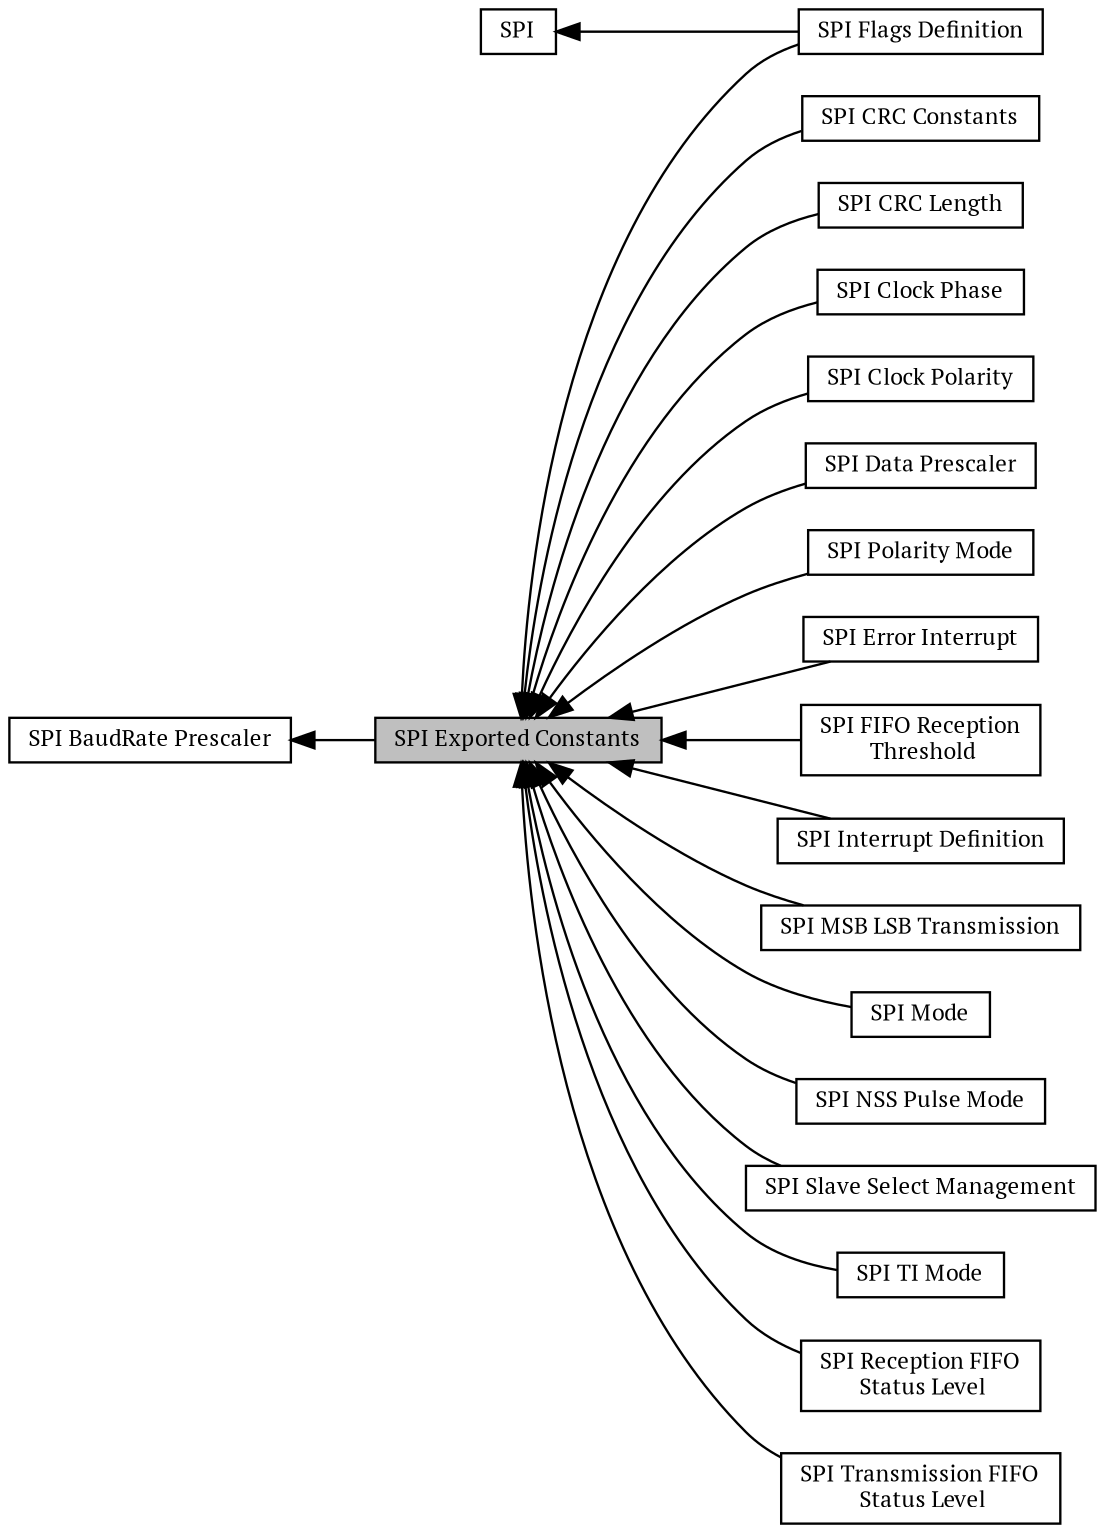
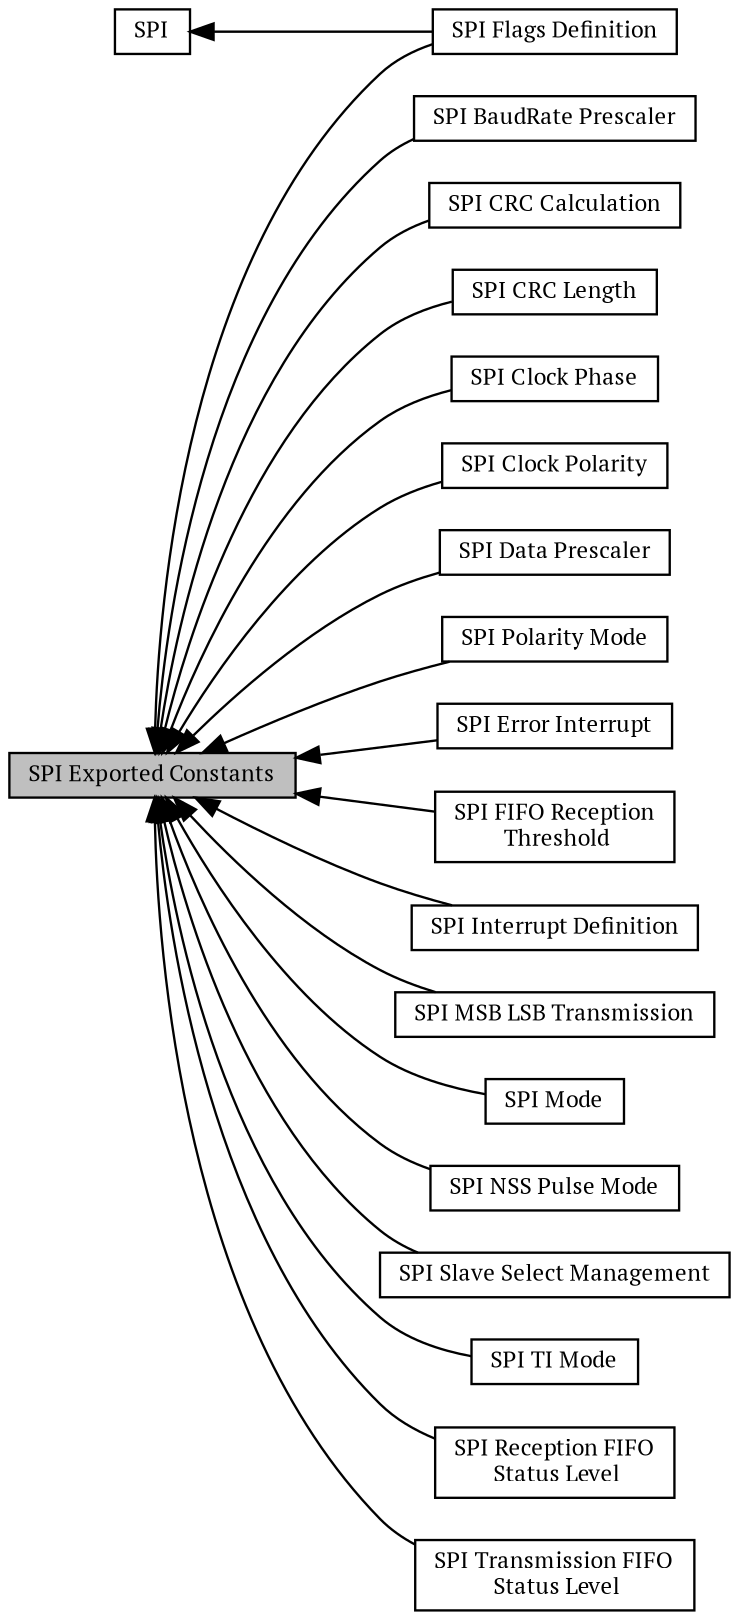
  digraph {
    fontname="PT Serif"
    rankdir=LR
    node [color=black fillcolor=white fontname="PT Serif" fontsize=10 shape=box style=filled]
    edge [dir=back fontname="PT Serif" fontsize=10 labelfontname=Helvetica labelfontsize=10 shape=plaintext style=solid]
    n1 [height=0.2 label=SPI width=0.4]
    n2 [height=0.2 label="SPI Flags Definition" width=0.4]
    n3 [fillcolor=grey75 fontcolor=black height=0.2 label="SPI Exported Constants" width=0.4]
    n4 [height=0.2 label="SPI BaudRate Prescaler" width=0.4]
-   n5 [height=0.2 label="SPI CRC Constants" width=0.4]
+   n5 [height=0.2 label="SPI CRC Calculation" width=0.4]
    n6 [height=0.2 label="SPI CRC Length" width=0.4]
    n7 [height=0.2 label="SPI Clock Phase" width=0.4]
    n8 [height=0.2 label="SPI Clock Polarity" width=0.4]
    n9 [height=0.2 label="SPI Data Prescaler" width=0.4]
    n10 [height=0.2 label="SPI Polarity Mode" width=0.4]
    n11 [height=0.2 label="SPI Error Interrupt" width=0.4]
    n12 [height=0.2 label="SPI FIFO Reception\l Threshold" width=0.4]
    n13 [height=0.2 label="SPI Interrupt Definition" width=0.4]
    n14 [height=0.2 label="SPI MSB LSB Transmission" width=0.4]
    n15 [height=0.2 label="SPI Mode" width=0.4]
    n16 [height=0.2 label="SPI NSS Pulse Mode" width=0.4]
    n17 [height=0.2 label="SPI Slave Select Management" width=0.4]
    n18 [height=0.2 label="SPI TI Mode" width=0.4]
    n19 [height=0.2 label="SPI Reception FIFO\l Status Level" width=0.4]
    n20 [height=0.2 label="SPI Transmission FIFO\l Status Level" width=0.4]
    n1 -> n2
    n3 -> n2
-   n4 -> n3
+   n3 -> n4
    n3 -> n5
    n3 -> n6
    n3 -> n7
    n3 -> n8
    n3 -> n9
    n3 -> n10
    n3 -> n11
    n3 -> n12
    n3 -> n13
    n3 -> n14
    n3 -> n15
    n3 -> n16
    n3 -> n17
    n3 -> n18
    n3 -> n19
    n3 -> n20
  }
